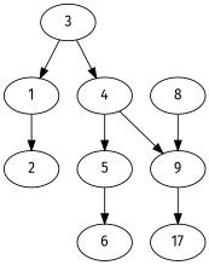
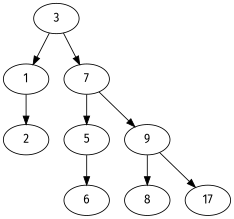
  digraph {
    fontname="Fira Sans"
    node [fontname="Fira Sans"]
    edge [fontname="Fira Sans"]
    3
    1
-   7 [label=4]
+   7
    2
    5
    9
    6
    8
    n9 [label=17]
    3 -> 1
    3 -> 7
    1 -> 2
    7 -> 5
    7 -> 9
    5 -> 6
-   8 -> 9
+   9 -> 8
    9 -> n9
  }
